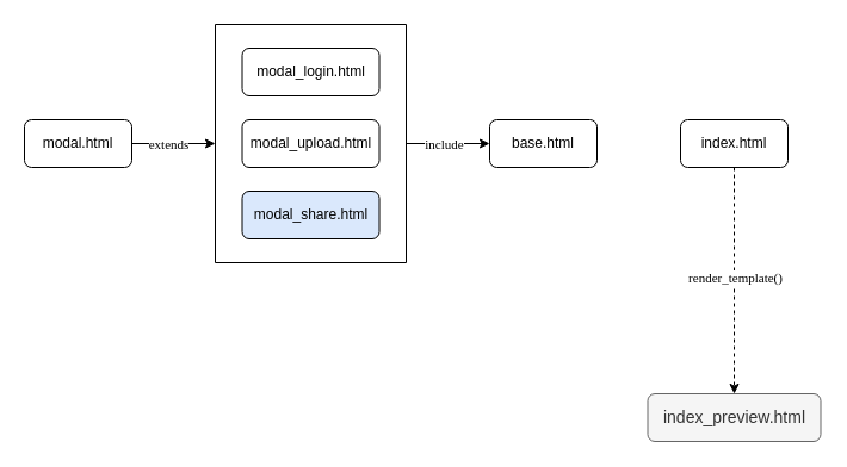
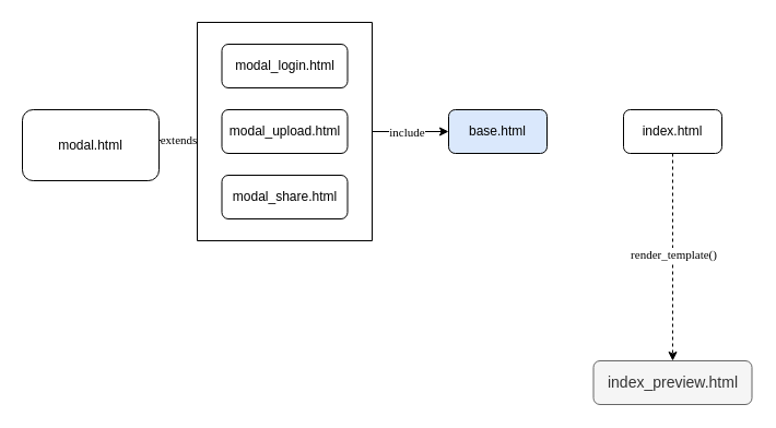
  <mxCell id="0" />
  <mxCell id="1" parent="0" />
- <mxCell id="2" value="modal.html" style="rounded=1;whiteSpace=wrap;html=1;" vertex="1" parent="1"><mxGeometry x="20" y="100" width="90" height="40" as="geometry" /></mxCell>
+ <mxCell id="2" value="modal.html" style="rounded=1;whiteSpace=wrap;html=1;" vertex="1" parent="1"><mxGeometry x="20" y="100" width="125" height="65" as="geometry" /></mxCell>
  <mxCell id="3" value="" style="swimlane;startSize=0;" vertex="1" parent="1"><mxGeometry x="180" y="20" width="160" height="200" as="geometry"><mxRectangle x="440" y="320" width="50" height="40" as="alternateBounds" /></mxGeometry></mxCell>
  <mxCell id="4" value="modal_login.html" style="rounded=1;whiteSpace=wrap;html=1;" vertex="1" parent="3"><mxGeometry x="22.5" y="20" width="115" height="40" as="geometry" /></mxCell>
  <mxCell id="5" value="modal_upload.html" style="rounded=1;whiteSpace=wrap;html=1;" vertex="1" parent="3"><mxGeometry x="22.5" y="80" width="115" height="40" as="geometry" /></mxCell>
- <mxCell id="6" value="modal_share.html" style="rounded=1;whiteSpace=wrap;html=1;fillColor=#dae8fc;" vertex="1" parent="3"><mxGeometry x="22.5" y="140" width="115" height="40" as="geometry" /></mxCell>
+ <mxCell id="6" value="modal_share.html" style="rounded=1;whiteSpace=wrap;html=1;" vertex="1" parent="3"><mxGeometry x="22.5" y="140" width="115" height="40" as="geometry" /></mxCell>
  <mxCell id="7" value="" style="endArrow=classic;html=1;rounded=0;" edge="1" parent="1" source="2" target="3"><mxGeometry width="50" height="50" relative="1" as="geometry"><mxPoint x="540" y="160" as="sourcePoint" /><mxPoint x="590" y="110" as="targetPoint" /></mxGeometry></mxCell>
  <mxCell id="8" value="extends" style="edgeLabel;html=1;align=center;verticalAlign=middle;resizable=0;points=[];fontFamily=Lucida Console;" vertex="1" connectable="0" parent="7"><mxGeometry x="-0.229" y="-3" relative="1" as="geometry"><mxPoint x="3" y="-3" as="offset" /></mxGeometry></mxCell>
- <mxCell id="9" value="base.html" style="rounded=1;whiteSpace=wrap;html=1;" vertex="1" parent="1"><mxGeometry x="410" y="100" width="90" height="40" as="geometry" /></mxCell>
+ <mxCell id="9" value="base.html" style="rounded=1;whiteSpace=wrap;html=1;fillColor=#dae8fc;" vertex="1" parent="1"><mxGeometry x="410" y="100" width="90" height="40" as="geometry" /></mxCell>
  <mxCell id="10" value="" style="endArrow=classic;html=1;rounded=0;exitX=1;exitY=0.5;exitDx=0;exitDy=0;" edge="1" parent="1" source="3" target="9"><mxGeometry width="50" height="50" relative="1" as="geometry"><mxPoint x="370" y="80" as="sourcePoint" /><mxPoint x="400" y="100" as="targetPoint" /></mxGeometry></mxCell>
  <mxCell id="11" value="include" style="edgeLabel;html=1;align=center;verticalAlign=middle;resizable=0;points=[];fontFamily=Lucida Console;" vertex="1" connectable="0" parent="10"><mxGeometry x="-0.105" relative="1" as="geometry"><mxPoint as="offset" /></mxGeometry></mxCell>
  <mxCell id="12" value="index.html" style="rounded=1;whiteSpace=wrap;html=1;" vertex="1" parent="1"><mxGeometry x="570" y="100" width="90" height="40" as="geometry" /></mxCell>
  <mxCell id="13" value="&lt;font style=&quot;font-size: 14px;&quot;&gt;index_preview.html&lt;/font&gt;" style="rounded=1;whiteSpace=wrap;html=1;fillColor=#f5f5f5;fontColor=#333333;strokeColor=#666666;" vertex="1" parent="1"><mxGeometry x="542.5" y="330" width="145" height="40" as="geometry" /></mxCell>
  <mxCell id="14" value="" style="endArrow=classic;html=1;rounded=0;dashed=1;" edge="1" parent="1" source="12" target="13"><mxGeometry width="50" height="50" relative="1" as="geometry"><mxPoint x="350" y="150" as="sourcePoint" /><mxPoint x="400" y="100" as="targetPoint" /></mxGeometry></mxCell>
  <mxCell id="15" value="&lt;font&gt;render_template()&lt;/font&gt;" style="edgeLabel;html=1;align=center;verticalAlign=middle;resizable=0;points=[];fontFamily=Lucida Console;" vertex="1" connectable="0" parent="14"><mxGeometry x="-0.067" y="2" relative="1" as="geometry"><mxPoint x="-2" y="3" as="offset" /></mxGeometry></mxCell>
